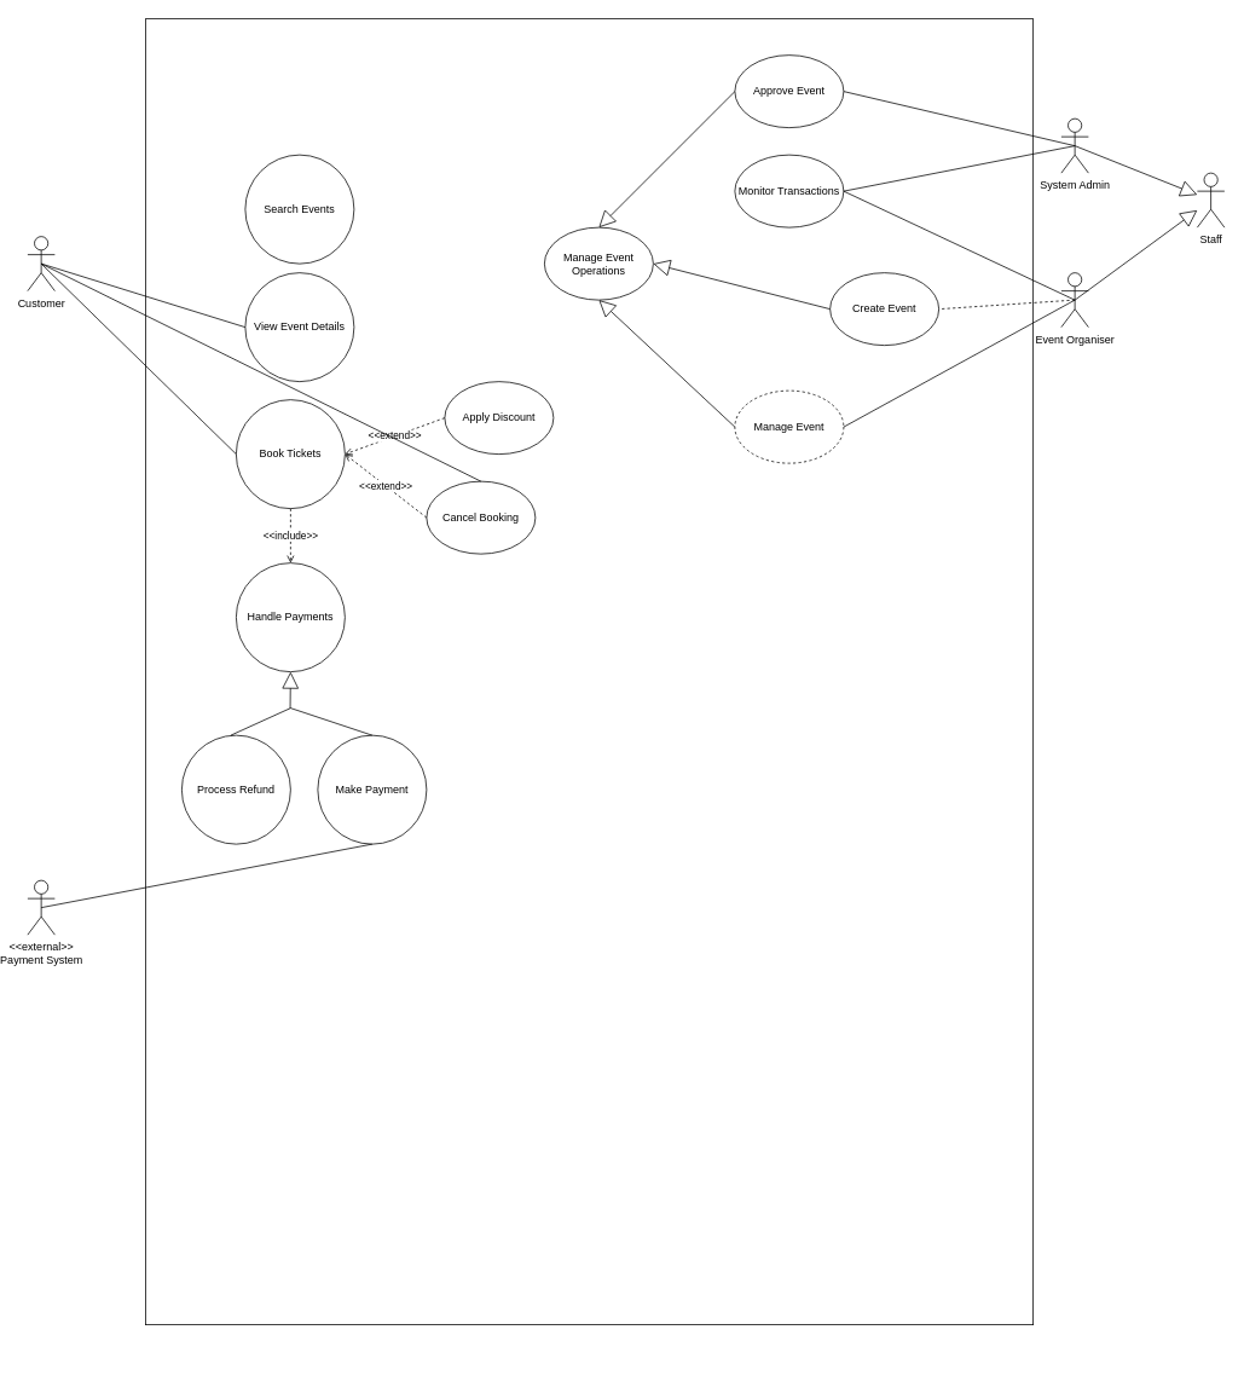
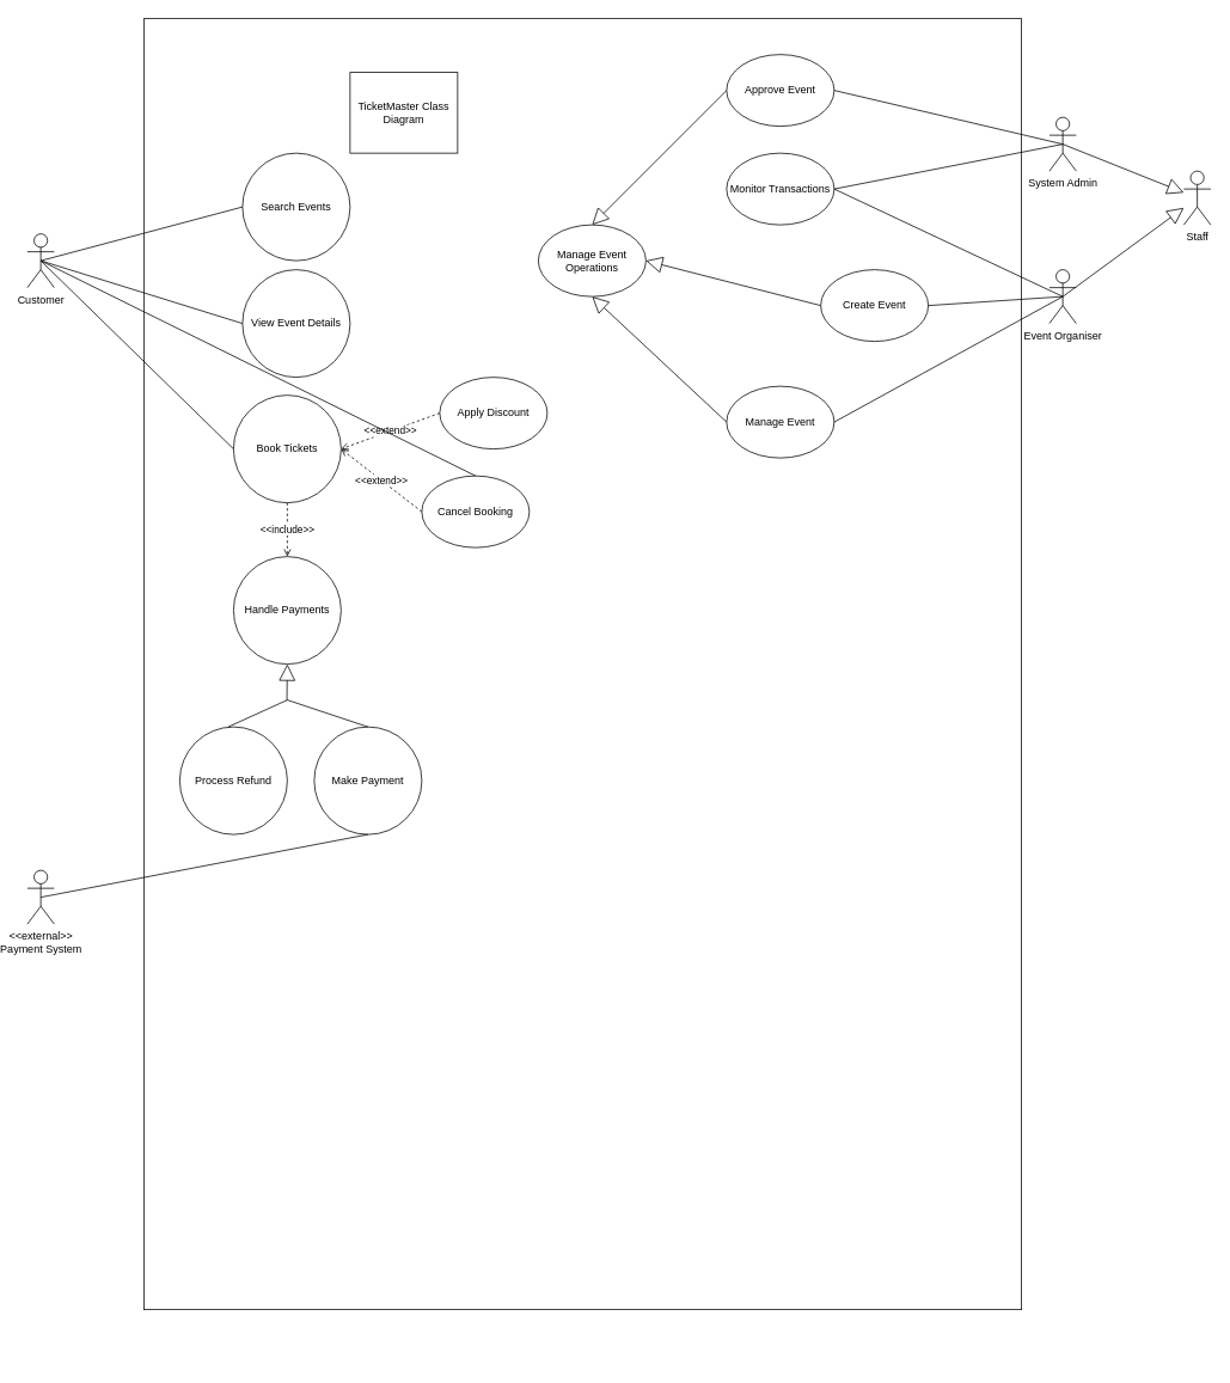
  <mxCell id="0" />
  <mxCell id="1" parent="0" />
  <mxCell id="2" value="Customer" style="shape=umlActor;verticalLabelPosition=bottom;verticalAlign=top;html=1;outlineConnect=0;" parent="1" vertex="1"><mxGeometry x="20" y="260" width="30" height="60" as="geometry" /></mxCell>
  <mxCell id="3" value="" style="group" parent="1" vertex="1" connectable="0"><mxGeometry x="129" y="80" width="1000" height="1440" as="geometry" /></mxCell>
  <mxCell id="4" value="" style="rounded=0;whiteSpace=wrap;html=1;" parent="3" vertex="1"><mxGeometry x="21" y="-60" width="979" height="1440" as="geometry" /></mxCell>
+ <mxCell id="5" value="TicketMaster Class Diagram" style="rounded=0;whiteSpace=wrap;html=1;" parent="3" vertex="1"><mxGeometry x="251" width="120" height="90" as="geometry" /></mxCell>
  <mxCell id="6" value="Search Events" style="ellipse;whiteSpace=wrap;html=1;strokeWidth=1;" parent="3" vertex="1"><mxGeometry x="131" y="90" width="120" height="120" as="geometry" /></mxCell>
  <mxCell id="7" value="View Event Details" style="ellipse;whiteSpace=wrap;html=1;strokeWidth=1;" parent="3" vertex="1"><mxGeometry x="131" y="220" width="120" height="120" as="geometry" /></mxCell>
  <mxCell id="8" value="Book Tickets" style="ellipse;whiteSpace=wrap;html=1;strokeWidth=1;" parent="3" vertex="1"><mxGeometry x="121" y="360" width="120" height="120" as="geometry" /></mxCell>
  <mxCell id="9" value="Handle Payments" style="ellipse;whiteSpace=wrap;html=1;strokeWidth=1;" parent="3" vertex="1"><mxGeometry x="121" y="540" width="120" height="120" as="geometry" /></mxCell>
  <mxCell id="10" value="&amp;lt;&amp;lt;include&amp;gt;&amp;gt;" style="endArrow=open;dashed=1;html=1;endFill=0;rounded=0;exitX=0.5;exitY=1;exitDx=0;exitDy=0;" parent="3" source="8" target="9" edge="1"><mxGeometry width="50" height="50" relative="1" as="geometry"><mxPoint x="-139" y="900" as="sourcePoint" /><mxPoint x="-29" y="900" as="targetPoint" /></mxGeometry></mxCell>
  <mxCell id="11" value="Cancel Booking" style="ellipse;whiteSpace=wrap;html=1;strokeWidth=1;" parent="3" vertex="1"><mxGeometry x="331" y="450" width="120" height="80" as="geometry" /></mxCell>
  <mxCell id="12" value="&lt;div&gt;&amp;lt;&amp;lt;extend&amp;gt;&amp;gt;&lt;/div&gt;" style="endArrow=open;dashed=1;html=1;endFill=0;rounded=0;entryX=1;entryY=0.5;entryDx=0;entryDy=0;exitX=0;exitY=0.5;exitDx=0;exitDy=0;" parent="3" source="11" target="8" edge="1"><mxGeometry width="50" height="50" relative="1" as="geometry"><mxPoint x="241" y="770" as="sourcePoint" /><mxPoint x="351" y="770" as="targetPoint" /></mxGeometry></mxCell>
  <mxCell id="13" value="Apply Discount" style="ellipse;whiteSpace=wrap;html=1;strokeWidth=1;" parent="3" vertex="1"><mxGeometry x="351" y="340" width="120" height="80" as="geometry" /></mxCell>
  <mxCell id="14" value="&lt;div&gt;&amp;lt;&amp;lt;extend&amp;gt;&amp;gt;&lt;/div&gt;" style="endArrow=open;dashed=1;html=1;endFill=0;rounded=0;exitX=0;exitY=0.5;exitDx=0;exitDy=0;entryX=1;entryY=0.5;entryDx=0;entryDy=0;" parent="3" source="13" target="8" edge="1"><mxGeometry width="50" height="50" relative="1" as="geometry"><mxPoint x="401" y="610" as="sourcePoint" /><mxPoint x="295" y="530" as="targetPoint" /></mxGeometry></mxCell>
  <mxCell id="15" value="Make Payment" style="ellipse;whiteSpace=wrap;html=1;strokeWidth=1;" parent="3" vertex="1"><mxGeometry x="211" y="730" width="120" height="120" as="geometry" /></mxCell>
  <mxCell id="16" value="Process Refund" style="ellipse;whiteSpace=wrap;html=1;strokeWidth=1;" parent="3" vertex="1"><mxGeometry x="61" y="730" width="120" height="120" as="geometry" /></mxCell>
  <mxCell id="17" value="" style="endArrow=block;endSize=16;endFill=0;html=1;rounded=0;exitX=0.163;exitY=0.528;exitDx=0;exitDy=0;entryX=0.5;entryY=1;entryDx=0;entryDy=0;exitPerimeter=0;" parent="3" source="4" target="9" edge="1"><mxGeometry width="160" relative="1" as="geometry"><mxPoint x="421" y="470" as="sourcePoint" /><mxPoint x="421" y="410" as="targetPoint" /></mxGeometry></mxCell>
  <mxCell id="18" value="" style="endArrow=none;html=1;rounded=0;" parent="3" edge="1"><mxGeometry width="50" height="50" relative="1" as="geometry"><mxPoint x="115" y="730" as="sourcePoint" /><mxPoint x="181" y="700" as="targetPoint" /></mxGeometry></mxCell>
- <mxCell id="19" value="Manage Event" style="ellipse;whiteSpace=wrap;html=1;strokeWidth=1;dashed=1;" parent="3" vertex="1"><mxGeometry x="671" y="350" width="120" height="80" as="geometry" /></mxCell>
+ <mxCell id="19" value="Manage Event" style="ellipse;whiteSpace=wrap;html=1;strokeWidth=1;" parent="3" vertex="1"><mxGeometry x="671" y="350" width="120" height="80" as="geometry" /></mxCell>
  <mxCell id="20" value="Approve Event" style="ellipse;whiteSpace=wrap;html=1;strokeWidth=1;" parent="3" vertex="1"><mxGeometry x="671" y="-20" width="120" height="80" as="geometry" /></mxCell>
  <mxCell id="21" value="Monitor Transactions" style="ellipse;whiteSpace=wrap;html=1;strokeWidth=1;" parent="3" vertex="1"><mxGeometry x="671" y="90" width="120" height="80" as="geometry" /></mxCell>
  <mxCell id="22" value="Create Event" style="ellipse;whiteSpace=wrap;html=1;strokeWidth=1;" parent="3" vertex="1"><mxGeometry x="776" y="220" width="120" height="80" as="geometry" /></mxCell>
  <mxCell id="23" value="Manage Event Operations" style="ellipse;whiteSpace=wrap;html=1;strokeWidth=1;" parent="3" vertex="1"><mxGeometry x="461" y="170" width="120" height="80" as="geometry" /></mxCell>
  <mxCell id="24" value="" style="endArrow=block;endSize=16;endFill=0;html=1;rounded=0;entryX=0.5;entryY=0;entryDx=0;entryDy=0;exitX=0;exitY=0.5;exitDx=0;exitDy=0;" parent="3" source="20" target="23" edge="1"><mxGeometry width="160" relative="1" as="geometry"><mxPoint x="731" y="470" as="sourcePoint" /><mxPoint x="731" y="410" as="targetPoint" /></mxGeometry></mxCell>
  <mxCell id="25" value="" style="endArrow=block;endSize=16;endFill=0;html=1;rounded=0;entryX=0.5;entryY=0;entryDx=0;entryDy=0;exitX=0;exitY=0.5;exitDx=0;exitDy=0;" parent="3" source="22" edge="1"><mxGeometry width="160" relative="1" as="geometry"><mxPoint x="731" y="60" as="sourcePoint" /><mxPoint x="581" y="210" as="targetPoint" /></mxGeometry></mxCell>
  <mxCell id="26" value="" style="endArrow=block;endSize=16;endFill=0;html=1;rounded=0;entryX=0.5;entryY=1;entryDx=0;entryDy=0;exitX=0;exitY=0.5;exitDx=0;exitDy=0;" parent="3" source="19" target="23" edge="1"><mxGeometry width="160" relative="1" as="geometry"><mxPoint x="621" y="310" as="sourcePoint" /><mxPoint x="531" y="260" as="targetPoint" /></mxGeometry></mxCell>
  <mxCell id="27" value="Staff" style="shape=umlActor;verticalLabelPosition=bottom;verticalAlign=top;html=1;outlineConnect=0;" parent="1" vertex="1"><mxGeometry x="1310" y="190" width="30" height="60" as="geometry" /></mxCell>
+ <mxCell id="28" value="" style="endArrow=none;html=1;rounded=0;entryX=0;entryY=0.5;entryDx=0;entryDy=0;exitX=0.5;exitY=0.5;exitDx=0;exitDy=0;exitPerimeter=0;" parent="1" source="2" target="6" edge="1"><mxGeometry width="50" height="50" relative="1" as="geometry"><mxPoint x="50" y="290" as="sourcePoint" /><mxPoint x="380" y="560" as="targetPoint" /></mxGeometry></mxCell>
  <mxCell id="29" value="System Admin" style="shape=umlActor;verticalLabelPosition=bottom;verticalAlign=top;html=1;outlineConnect=0;" parent="1" vertex="1"><mxGeometry x="1160" y="130" width="30" height="60" as="geometry" /></mxCell>
  <mxCell id="30" value="" style="endArrow=none;html=1;rounded=0;entryX=0;entryY=0.5;entryDx=0;entryDy=0;exitX=0.5;exitY=0.5;exitDx=0;exitDy=0;exitPerimeter=0;" parent="1" source="2" target="8" edge="1"><mxGeometry width="50" height="50" relative="1" as="geometry"><mxPoint x="50" y="290" as="sourcePoint" /><mxPoint x="274" y="505" as="targetPoint" /></mxGeometry></mxCell>
  <mxCell id="31" value="" style="endArrow=none;html=1;rounded=0;exitX=0.5;exitY=0.5;exitDx=0;exitDy=0;exitPerimeter=0;entryX=0.5;entryY=0;entryDx=0;entryDy=0;" parent="1" source="2" target="11" edge="1"><mxGeometry width="50" height="50" relative="1" as="geometry"><mxPoint x="50" y="290" as="sourcePoint" /><mxPoint x="304" y="660" as="targetPoint" /></mxGeometry></mxCell>
  <mxCell id="32" value="" style="endArrow=none;html=1;rounded=0;entryX=0;entryY=0.5;entryDx=0;entryDy=0;exitX=0.5;exitY=0.5;exitDx=0;exitDy=0;exitPerimeter=0;" parent="1" source="2" target="7" edge="1"><mxGeometry width="50" height="50" relative="1" as="geometry"><mxPoint x="50" y="290" as="sourcePoint" /><mxPoint x="293.5" y="342" as="targetPoint" /></mxGeometry></mxCell>
  <mxCell id="33" value="&lt;div&gt;&amp;lt;&amp;lt;external&amp;gt;&amp;gt;&lt;/div&gt;&lt;div&gt;Payment System&lt;/div&gt;" style="shape=umlActor;verticalLabelPosition=bottom;verticalAlign=top;html=1;outlineConnect=0;" parent="1" vertex="1"><mxGeometry x="20" y="970" width="30" height="60" as="geometry" /></mxCell>
  <mxCell id="34" value="" style="endArrow=none;html=1;rounded=0;entryX=0.5;entryY=0.5;entryDx=0;entryDy=0;entryPerimeter=0;exitX=0.5;exitY=1;exitDx=0;exitDy=0;" parent="1" source="15" target="33" edge="1"><mxGeometry width="50" height="50" relative="1" as="geometry"><mxPoint x="370" y="540" as="sourcePoint" /><mxPoint x="420" y="490" as="targetPoint" /></mxGeometry></mxCell>
  <mxCell id="35" value="Event Organiser" style="shape=umlActor;verticalLabelPosition=bottom;verticalAlign=top;html=1;outlineConnect=0;" parent="1" vertex="1"><mxGeometry x="1160" y="300" width="30" height="60" as="geometry" /></mxCell>
  <mxCell id="36" value="" style="endArrow=none;html=1;rounded=0;entryX=0.5;entryY=0;entryDx=0;entryDy=0;" parent="1" target="15" edge="1"><mxGeometry width="50" height="50" relative="1" as="geometry"><mxPoint x="310" y="780" as="sourcePoint" /><mxPoint x="570" y="500" as="targetPoint" /></mxGeometry></mxCell>
  <mxCell id="37" value="" style="endArrow=block;endSize=16;endFill=0;html=1;rounded=0;exitX=0.5;exitY=0.5;exitDx=0;exitDy=0;exitPerimeter=0;" parent="1" source="29" target="27" edge="1"><mxGeometry width="160" relative="1" as="geometry"><mxPoint x="1170" y="300" as="sourcePoint" /><mxPoint x="1170.53" y="220" as="targetPoint" /></mxGeometry></mxCell>
  <mxCell id="38" value="" style="endArrow=block;endSize=16;endFill=0;html=1;rounded=0;exitX=0.5;exitY=0.5;exitDx=0;exitDy=0;exitPerimeter=0;" parent="1" source="35" target="27" edge="1"><mxGeometry width="160" relative="1" as="geometry"><mxPoint x="860" y="440" as="sourcePoint" /><mxPoint x="860" y="380" as="targetPoint" /></mxGeometry></mxCell>
  <mxCell id="39" value="" style="endArrow=none;html=1;rounded=0;entryX=1;entryY=0.5;entryDx=0;entryDy=0;exitX=0.5;exitY=0.5;exitDx=0;exitDy=0;exitPerimeter=0;" parent="1" source="29" target="20" edge="1"><mxGeometry width="50" height="50" relative="1" as="geometry"><mxPoint x="840" y="440" as="sourcePoint" /><mxPoint x="890" y="390" as="targetPoint" /></mxGeometry></mxCell>
  <mxCell id="40" value="" style="endArrow=none;html=1;rounded=0;entryX=1;entryY=0.5;entryDx=0;entryDy=0;exitX=0.5;exitY=0.5;exitDx=0;exitDy=0;exitPerimeter=0;" parent="1" source="29" target="21" edge="1"><mxGeometry width="50" height="50" relative="1" as="geometry"><mxPoint x="840" y="440" as="sourcePoint" /><mxPoint x="890" y="390" as="targetPoint" /></mxGeometry></mxCell>
- <mxCell id="41" value="" style="endArrow=none;html=1;rounded=0;entryX=1;entryY=0.5;entryDx=0;entryDy=0;exitX=0.5;exitY=0.5;exitDx=0;exitDy=0;exitPerimeter=0;dashed=1;" parent="1" source="35" target="22" edge="1"><mxGeometry width="50" height="50" relative="1" as="geometry"><mxPoint x="840" y="440" as="sourcePoint" /><mxPoint x="890" y="390" as="targetPoint" /></mxGeometry></mxCell>
+ <mxCell id="41" value="" style="endArrow=none;html=1;rounded=0;entryX=1;entryY=0.5;entryDx=0;entryDy=0;exitX=0.5;exitY=0.5;exitDx=0;exitDy=0;exitPerimeter=0;" parent="1" source="35" target="22" edge="1"><mxGeometry width="50" height="50" relative="1" as="geometry"><mxPoint x="840" y="440" as="sourcePoint" /><mxPoint x="890" y="390" as="targetPoint" /></mxGeometry></mxCell>
  <mxCell id="42" value="" style="endArrow=none;html=1;rounded=0;entryX=1;entryY=0.5;entryDx=0;entryDy=0;exitX=0.5;exitY=0.5;exitDx=0;exitDy=0;exitPerimeter=0;" parent="1" source="35" target="19" edge="1"><mxGeometry width="50" height="50" relative="1" as="geometry"><mxPoint x="840" y="540" as="sourcePoint" /><mxPoint x="890" y="490" as="targetPoint" /></mxGeometry></mxCell>
  <mxCell id="43" value="" style="endArrow=none;html=1;rounded=0;entryX=0.5;entryY=0.5;entryDx=0;entryDy=0;entryPerimeter=0;exitX=1;exitY=0.5;exitDx=0;exitDy=0;" parent="1" source="21" target="35" edge="1"><mxGeometry width="50" height="50" relative="1" as="geometry"><mxPoint x="850" y="640" as="sourcePoint" /><mxPoint x="900" y="590" as="targetPoint" /></mxGeometry></mxCell>
